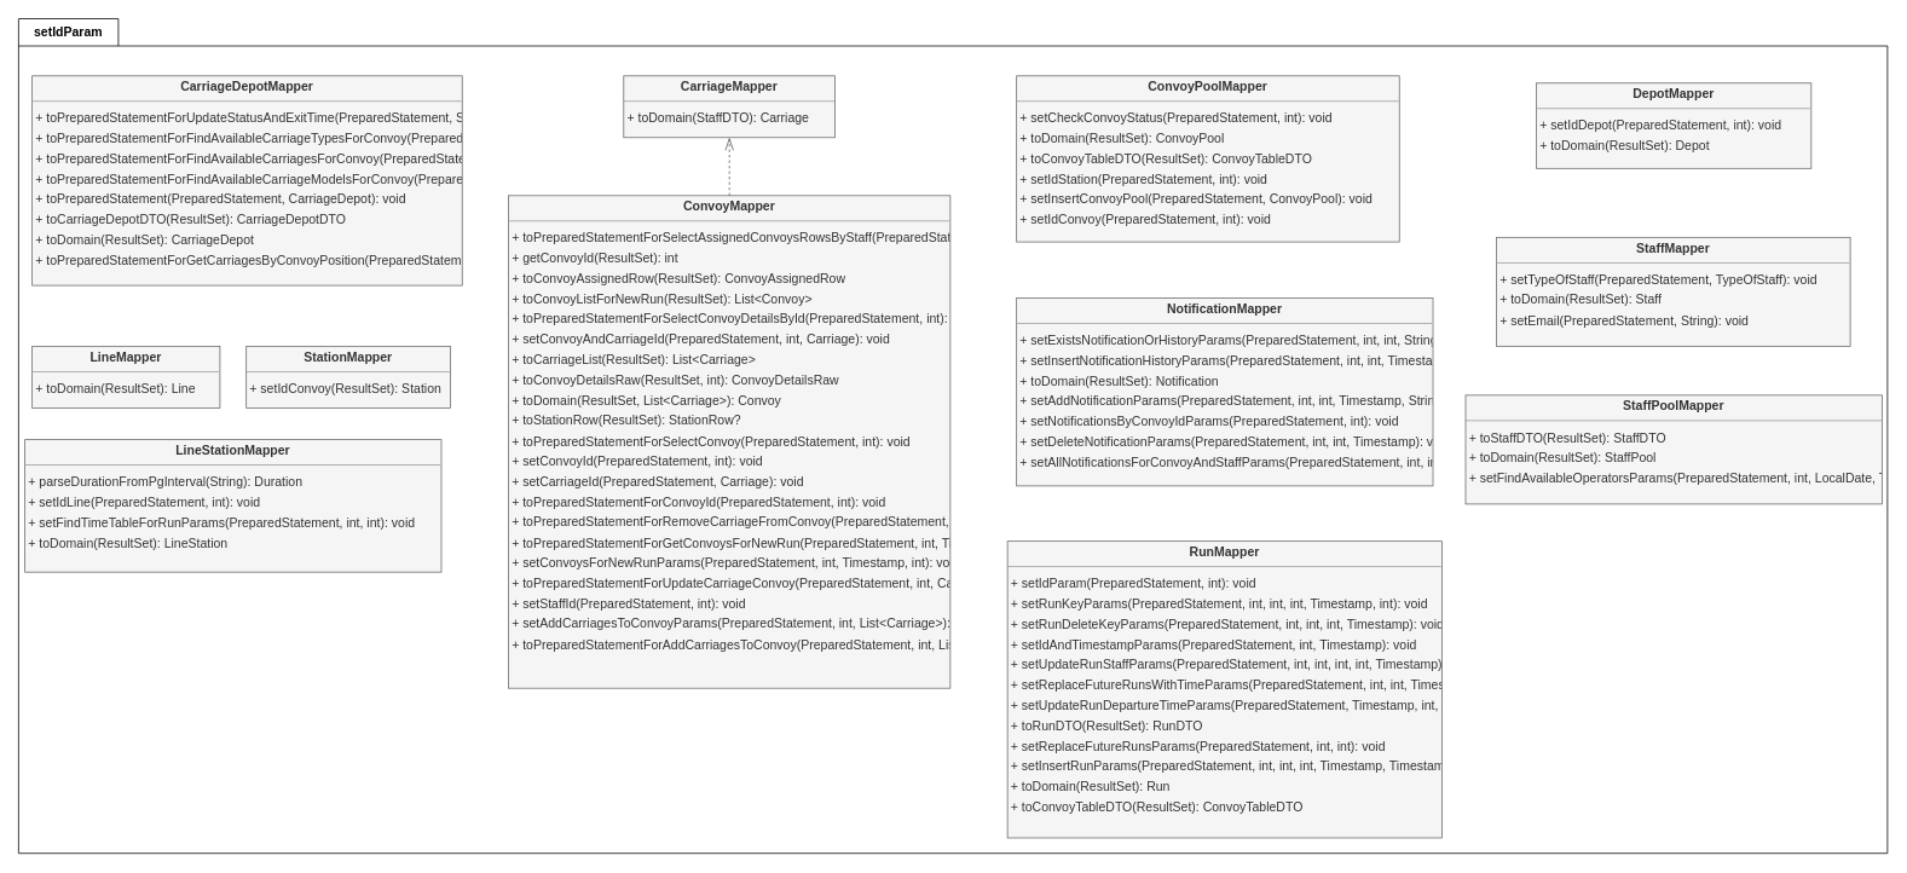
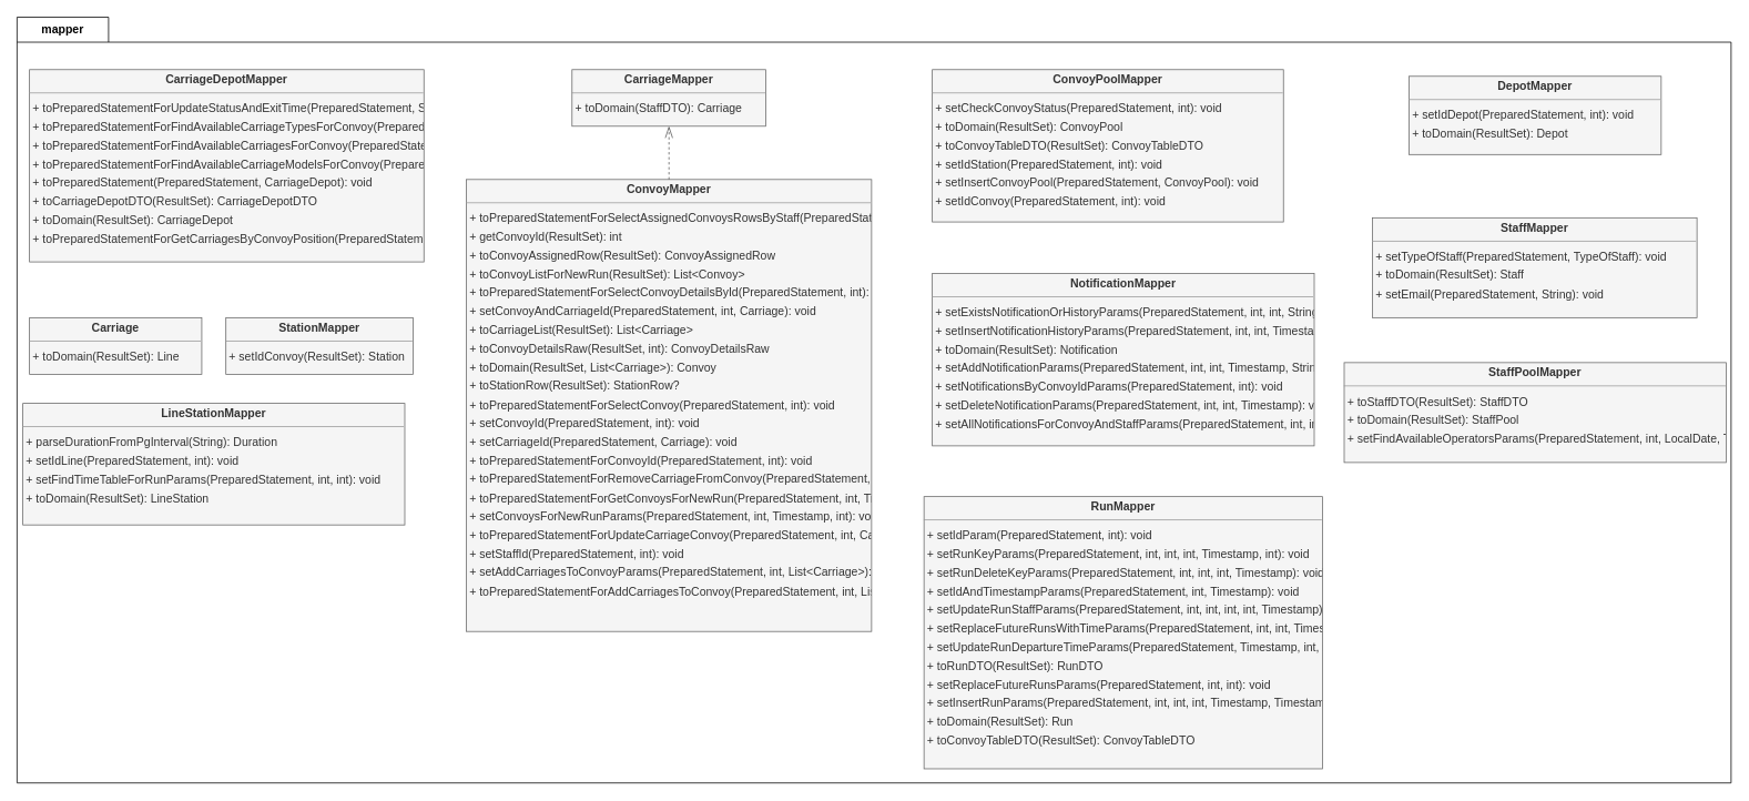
  <mxCell id="0" />
  <mxCell id="1" parent="0" />
- <mxCell id="2" value="&lt;font style=&quot;font-size: 14px;&quot;&gt;setIdParam&lt;/font&gt;" style="shape=folder;fontStyle=1;tabWidth=110;tabHeight=30;tabPosition=left;html=1;boundedLbl=1;labelInHeader=1;container=1;collapsible=0;recursiveResize=0;whiteSpace=wrap;" vertex="1" parent="1"><mxGeometry x="20" width="2060" height="920" as="geometry" y="20" /></mxCell>
+ <mxCell id="2" value="&lt;font style=&quot;font-size: 14px;&quot;&gt;mapper&lt;/font&gt;" style="shape=folder;fontStyle=1;tabWidth=110;tabHeight=30;tabPosition=left;html=1;boundedLbl=1;labelInHeader=1;container=1;collapsible=0;recursiveResize=0;whiteSpace=wrap;" vertex="1" parent="1"><mxGeometry x="20" width="2060" height="920" as="geometry" y="20" /></mxCell>
  <mxCell id="3" value="&lt;p style=&quot;margin:0px;margin-top:4px;text-align:center;&quot;&gt;&lt;b&gt;CarriageDepotMapper&lt;/b&gt;&lt;/p&gt;&lt;hr size=&quot;1&quot;/&gt;&lt;p style=&quot;margin:0 0 0 4px;line-height:1.6;&quot;&gt;+ toPreparedStatementForUpdateStatusAndExitTime(PreparedStatement, String, Timestamp, int, int): void&lt;br/&gt;+ toPreparedStatementForFindAvailableCarriageTypesForConvoy(PreparedStatement, int): void&lt;br/&gt;+ toPreparedStatementForFindAvailableCarriagesForConvoy(PreparedStatement, int, String): void&lt;br/&gt;+ toPreparedStatementForFindAvailableCarriageModelsForConvoy(PreparedStatement, int, String): void&lt;br/&gt;+ toPreparedStatement(PreparedStatement, CarriageDepot): void&lt;br/&gt;+ toCarriageDepotDTO(ResultSet): CarriageDepotDTO&lt;br/&gt;+ toDomain(ResultSet): CarriageDepot&lt;br/&gt;+ toPreparedStatementForGetCarriagesByConvoyPosition(PreparedStatement, int): void&lt;/p&gt;" style="verticalAlign=top;align=left;overflow=fill;fontSize=14;fontFamily=Helvetica;html=1;rounded=0;shadow=0;comic=0;labelBackgroundColor=none;strokeWidth=1;fillColor=#f5f5f5;fontColor=#333333;strokeColor=#666666;" parent="1" vertex="1"><mxGeometry x="35" y="83" width="474" height="231" as="geometry" /></mxCell>
  <mxCell id="4" value="&lt;p style=&quot;margin:0px;margin-top:4px;text-align:center;&quot;&gt;&lt;b&gt;CarriageMapper&lt;/b&gt;&lt;/p&gt;&lt;hr size=&quot;1&quot;/&gt;&lt;p style=&quot;margin:0 0 0 4px;line-height:1.6;&quot;&gt;+ toDomain(StaffDTO): Carriage&lt;/p&gt;" style="verticalAlign=top;align=left;overflow=fill;fontSize=14;fontFamily=Helvetica;html=1;rounded=0;shadow=0;comic=0;labelBackgroundColor=none;strokeWidth=1;fillColor=#f5f5f5;fontColor=#333333;strokeColor=#666666;" parent="1" vertex="1"><mxGeometry x="687" y="83" width="233" height="68" as="geometry" /></mxCell>
  <mxCell id="5" value="&lt;p style=&quot;margin:0px;margin-top:4px;text-align:center;&quot;&gt;&lt;b&gt;ConvoyMapper&lt;/b&gt;&lt;/p&gt;&lt;hr size=&quot;1&quot;/&gt;&lt;p style=&quot;margin:0 0 0 4px;line-height:1.6;&quot;&gt;+ toPreparedStatementForSelectAssignedConvoysRowsByStaff(PreparedStatement, int): void&lt;br/&gt;+ getConvoyId(ResultSet): int&lt;br/&gt;+ toConvoyAssignedRow(ResultSet): ConvoyAssignedRow&lt;br/&gt;+ toConvoyListForNewRun(ResultSet): List&amp;lt;Convoy&amp;gt;&lt;br/&gt;+ toPreparedStatementForSelectConvoyDetailsById(PreparedStatement, int): void&lt;br/&gt;+ setConvoyAndCarriageId(PreparedStatement, int, Carriage): void&lt;br/&gt;+ toCarriageList(ResultSet): List&amp;lt;Carriage&amp;gt;&lt;br/&gt;+ toConvoyDetailsRaw(ResultSet, int): ConvoyDetailsRaw&lt;br/&gt;+ toDomain(ResultSet, List&amp;lt;Carriage&amp;gt;): Convoy&lt;br/&gt;+ toStationRow(ResultSet): StationRow?&lt;br/&gt;+ toPreparedStatementForSelectConvoy(PreparedStatement, int): void&lt;br/&gt;+ setConvoyId(PreparedStatement, int): void&lt;br/&gt;+ setCarriageId(PreparedStatement, Carriage): void&lt;br/&gt;+ toPreparedStatementForConvoyId(PreparedStatement, int): void&lt;br/&gt;+ toPreparedStatementForRemoveCarriageFromConvoy(PreparedStatement, Carriage): void&lt;br/&gt;+ toPreparedStatementForGetConvoysForNewRun(PreparedStatement, int, Timestamp, int): void&lt;br/&gt;+ setConvoysForNewRunParams(PreparedStatement, int, Timestamp, int): void&lt;br/&gt;+ toPreparedStatementForUpdateCarriageConvoy(PreparedStatement, int, Carriage): void&lt;br/&gt;+ setStaffId(PreparedStatement, int): void&lt;br/&gt;+ setAddCarriagesToConvoyParams(PreparedStatement, int, List&amp;lt;Carriage&amp;gt;): void&lt;br/&gt;+ toPreparedStatementForAddCarriagesToConvoy(PreparedStatement, int, List&amp;lt;Carriage&amp;gt;): void&lt;/p&gt;" style="verticalAlign=top;align=left;overflow=fill;fontSize=14;fontFamily=Helvetica;html=1;rounded=0;shadow=0;comic=0;labelBackgroundColor=none;strokeWidth=1;fillColor=#f5f5f5;fontColor=#333333;strokeColor=#666666;" parent="1" vertex="1"><mxGeometry x="560" y="215" width="487" height="543" as="geometry" /></mxCell>
  <mxCell id="6" value="&lt;p style=&quot;margin:0px;margin-top:4px;text-align:center;&quot;&gt;&lt;b&gt;ConvoyPoolMapper&lt;/b&gt;&lt;/p&gt;&lt;hr size=&quot;1&quot;/&gt;&lt;p style=&quot;margin:0 0 0 4px;line-height:1.6;&quot;&gt;+ setCheckConvoyStatus(PreparedStatement, int): void&lt;br/&gt;+ toDomain(ResultSet): ConvoyPool&lt;br/&gt;+ toConvoyTableDTO(ResultSet): ConvoyTableDTO&lt;br/&gt;+ setIdStation(PreparedStatement, int): void&lt;br/&gt;+ setInsertConvoyPool(PreparedStatement, ConvoyPool): void&lt;br/&gt;+ setIdConvoy(PreparedStatement, int): void&lt;/p&gt;" style="verticalAlign=top;align=left;overflow=fill;fontSize=14;fontFamily=Helvetica;html=1;rounded=0;shadow=0;comic=0;labelBackgroundColor=none;strokeWidth=1;fillColor=#f5f5f5;fontColor=#333333;strokeColor=#666666;" parent="1" vertex="1"><mxGeometry x="1120" y="83" width="422" height="183" as="geometry" /></mxCell>
  <mxCell id="7" value="&lt;p style=&quot;margin:0px;margin-top:4px;text-align:center;&quot;&gt;&lt;b&gt;DepotMapper&lt;/b&gt;&lt;/p&gt;&lt;hr size=&quot;1&quot;/&gt;&lt;p style=&quot;margin:0 0 0 4px;line-height:1.6;&quot;&gt;+ setIdDepot(PreparedStatement, int): void&lt;br/&gt;+ toDomain(ResultSet): Depot&lt;/p&gt;" style="verticalAlign=top;align=left;overflow=fill;fontSize=14;fontFamily=Helvetica;html=1;rounded=0;shadow=0;comic=0;labelBackgroundColor=none;strokeWidth=1;fillColor=#f5f5f5;fontColor=#333333;strokeColor=#666666;" parent="1" vertex="1"><mxGeometry x="1693" y="91" width="303" height="94" as="geometry" /></mxCell>
- <mxCell id="8" value="&lt;p style=&quot;margin:0px;margin-top:4px;text-align:center;&quot;&gt;&lt;b&gt;LineMapper&lt;/b&gt;&lt;/p&gt;&lt;hr size=&quot;1&quot;/&gt;&lt;p style=&quot;margin:0 0 0 4px;line-height:1.6;&quot;&gt;+ toDomain(ResultSet): Line&lt;/p&gt;" style="verticalAlign=top;align=left;overflow=fill;fontSize=14;fontFamily=Helvetica;html=1;rounded=0;shadow=0;comic=0;labelBackgroundColor=none;strokeWidth=1;fillColor=#f5f5f5;fontColor=#333333;strokeColor=#666666;" parent="1" vertex="1"><mxGeometry x="35" y="381" width="207" height="68" as="geometry" /></mxCell>
+ <mxCell id="8" value="&lt;p style=&quot;margin:0px;margin-top:4px;text-align:center;&quot;&gt;&lt;b&gt;Carriage&lt;/b&gt;&lt;/p&gt;&lt;hr size=&quot;1&quot;/&gt;&lt;p style=&quot;margin:0 0 0 4px;line-height:1.6;&quot;&gt;+ toDomain(ResultSet): Line&lt;/p&gt;" style="verticalAlign=top;align=left;overflow=fill;fontSize=14;fontFamily=Helvetica;html=1;rounded=0;shadow=0;comic=0;labelBackgroundColor=none;strokeWidth=1;fillColor=#f5f5f5;fontColor=#333333;strokeColor=#666666;" parent="1" vertex="1"><mxGeometry x="35" y="381" width="207" height="68" as="geometry" /></mxCell>
  <mxCell id="9" value="&lt;p style=&quot;margin:0px;margin-top:4px;text-align:center;&quot;&gt;&lt;b&gt;LineStationMapper&lt;/b&gt;&lt;/p&gt;&lt;hr size=&quot;1&quot;/&gt;&lt;p style=&quot;margin:0 0 0 4px;line-height:1.6;&quot;&gt;+ parseDurationFromPgInterval(String): Duration&lt;br/&gt;+ setIdLine(PreparedStatement, int): void&lt;br/&gt;+ setFindTimeTableForRunParams(PreparedStatement, int, int): void&lt;br/&gt;+ toDomain(ResultSet): LineStation&lt;/p&gt;" style="verticalAlign=top;align=left;overflow=fill;fontSize=14;fontFamily=Helvetica;html=1;rounded=0;shadow=0;comic=0;labelBackgroundColor=none;strokeWidth=1;fillColor=#f5f5f5;fontColor=#333333;strokeColor=#666666;" parent="1" vertex="1"><mxGeometry x="27" y="484" width="459" height="146" as="geometry" /></mxCell>
  <mxCell id="10" value="&lt;p style=&quot;margin:0px;margin-top:4px;text-align:center;&quot;&gt;&lt;b&gt;NotificationMapper&lt;/b&gt;&lt;/p&gt;&lt;hr size=&quot;1&quot;/&gt;&lt;p style=&quot;margin:0 0 0 4px;line-height:1.6;&quot;&gt;+ setExistsNotificationOrHistoryParams(PreparedStatement, int, int, String): void&lt;br/&gt;+ setInsertNotificationHistoryParams(PreparedStatement, int, int, Timestamp, String, int, String, String, String): void&lt;br/&gt;+ toDomain(ResultSet): Notification&lt;br/&gt;+ setAddNotificationParams(PreparedStatement, int, int, Timestamp, String, int): void&lt;br/&gt;+ setNotificationsByConvoyIdParams(PreparedStatement, int): void&lt;br/&gt;+ setDeleteNotificationParams(PreparedStatement, int, int, Timestamp): void&lt;br/&gt;+ setAllNotificationsForConvoyAndStaffParams(PreparedStatement, int, int): void&lt;/p&gt;" style="verticalAlign=top;align=left;overflow=fill;fontSize=14;fontFamily=Helvetica;html=1;rounded=0;shadow=0;comic=0;labelBackgroundColor=none;strokeWidth=1;fillColor=#f5f5f5;fontColor=#333333;strokeColor=#666666;" parent="1" vertex="1"><mxGeometry x="1120" y="328" width="459" height="207" as="geometry" /></mxCell>
  <mxCell id="11" value="&lt;p style=&quot;margin:0px;margin-top:4px;text-align:center;&quot;&gt;&lt;b&gt;RunMapper&lt;/b&gt;&lt;/p&gt;&lt;hr size=&quot;1&quot;/&gt;&lt;p style=&quot;margin:0 0 0 4px;line-height:1.6;&quot;&gt;+ setIdParam(PreparedStatement, int): void&lt;br/&gt;+ setRunKeyParams(PreparedStatement, int, int, int, Timestamp, int): void&lt;br/&gt;+ setRunDeleteKeyParams(PreparedStatement, int, int, int, Timestamp): void&lt;br/&gt;+ setIdAndTimestampParams(PreparedStatement, int, Timestamp): void&lt;br/&gt;+ setUpdateRunStaffParams(PreparedStatement, int, int, int, int, Timestamp): void&lt;br/&gt;+ setReplaceFutureRunsWithTimeParams(PreparedStatement, int, int, Timestamp, int, int): void&lt;br/&gt;+ setUpdateRunDepartureTimeParams(PreparedStatement, Timestamp, int, int, int, Timestamp): void&lt;br/&gt;+ toRunDTO(ResultSet): RunDTO&lt;br/&gt;+ setReplaceFutureRunsParams(PreparedStatement, int, int): void&lt;br/&gt;+ setInsertRunParams(PreparedStatement, int, int, int, Timestamp, Timestamp, int, int): void&lt;br/&gt;+ toDomain(ResultSet): Run&lt;br/&gt;+ toConvoyTableDTO(ResultSet): ConvoyTableDTO&lt;/p&gt;" style="verticalAlign=top;align=left;overflow=fill;fontSize=14;fontFamily=Helvetica;html=1;rounded=0;shadow=0;comic=0;labelBackgroundColor=none;strokeWidth=1;fillColor=#f5f5f5;fontColor=#333333;strokeColor=#666666;" parent="1" vertex="1"><mxGeometry x="1110" y="596" width="479" height="327" as="geometry" /></mxCell>
  <mxCell id="12" value="&lt;p style=&quot;margin:0px;margin-top:4px;text-align:center;&quot;&gt;&lt;b&gt;StaffMapper&lt;/b&gt;&lt;/p&gt;&lt;hr size=&quot;1&quot;/&gt;&lt;p style=&quot;margin:0 0 0 4px;line-height:1.6;&quot;&gt;+ setTypeOfStaff(PreparedStatement, TypeOfStaff): void&lt;br/&gt;+ toDomain(ResultSet): Staff&lt;br/&gt;+ setEmail(PreparedStatement, String): void&lt;/p&gt;" style="verticalAlign=top;align=left;overflow=fill;fontSize=14;fontFamily=Helvetica;html=1;rounded=0;shadow=0;comic=0;labelBackgroundColor=none;strokeWidth=1;fillColor=#f5f5f5;fontColor=#333333;strokeColor=#666666;" parent="1" vertex="1"><mxGeometry x="1649" y="261" width="390" height="120" as="geometry" /></mxCell>
  <mxCell id="13" value="&lt;p style=&quot;margin:0px;margin-top:4px;text-align:center;&quot;&gt;&lt;b&gt;StaffPoolMapper&lt;/b&gt;&lt;/p&gt;&lt;hr size=&quot;1&quot;/&gt;&lt;p style=&quot;margin:0 0 0 4px;line-height:1.6;&quot;&gt;+ toStaffDTO(ResultSet): StaffDTO&lt;br/&gt;+ toDomain(ResultSet): StaffPool&lt;br/&gt;+ setFindAvailableOperatorsParams(PreparedStatement, int, LocalDate, Timestamp): void&lt;/p&gt;" style="verticalAlign=top;align=left;overflow=fill;fontSize=14;fontFamily=Helvetica;html=1;rounded=0;shadow=0;comic=0;labelBackgroundColor=none;strokeWidth=1;fillColor=#f5f5f5;fontColor=#333333;strokeColor=#666666;" parent="1" vertex="1"><mxGeometry x="1615" y="435" width="459" height="120" as="geometry" /></mxCell>
  <mxCell id="14" value="&lt;p style=&quot;margin:0px;margin-top:4px;text-align:center;&quot;&gt;&lt;b&gt;StationMapper&lt;/b&gt;&lt;/p&gt;&lt;hr size=&quot;1&quot;/&gt;&lt;p style=&quot;margin:0 0 0 4px;line-height:1.6;&quot;&gt;+ setIdConvoy(ResultSet): Station&lt;/p&gt;" style="verticalAlign=top;align=left;overflow=fill;fontSize=14;fontFamily=Helvetica;html=1;rounded=0;shadow=0;comic=0;labelBackgroundColor=none;strokeWidth=1;fillColor=#f5f5f5;fontColor=#333333;strokeColor=#666666;" parent="1" vertex="1"><mxGeometry x="271" y="381" width="225" height="68" as="geometry" /></mxCell>
  <mxCell id="15" value="" style="html=1;rounded=1;edgeStyle=orthogonalEdgeStyle;dashed=1;startArrow=none;endArrow=openThin;endSize=12;strokeColor=#595959;exitX=0.500;exitY=0.000;exitDx=0;exitDy=0;entryX=0.500;entryY=1.001;entryDx=0;entryDy=0;" parent="1" source="5" target="4" edge="1"><mxGeometry width="50" height="50" relative="1" as="geometry"><Array as="points" /></mxGeometry></mxCell>
